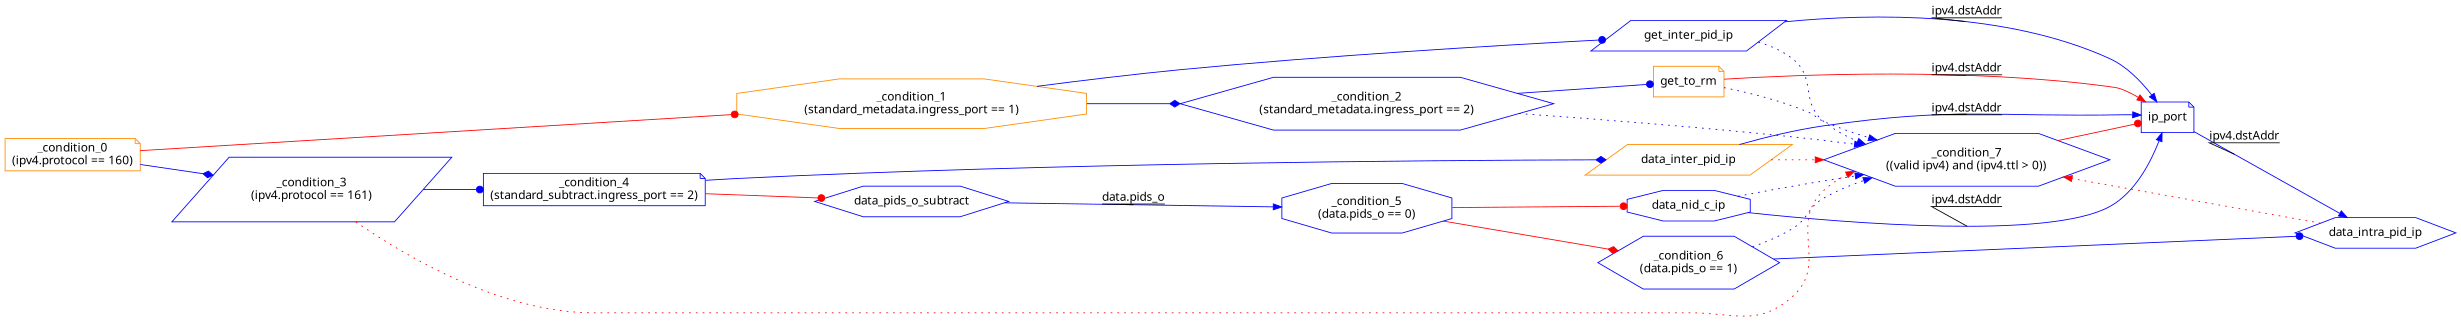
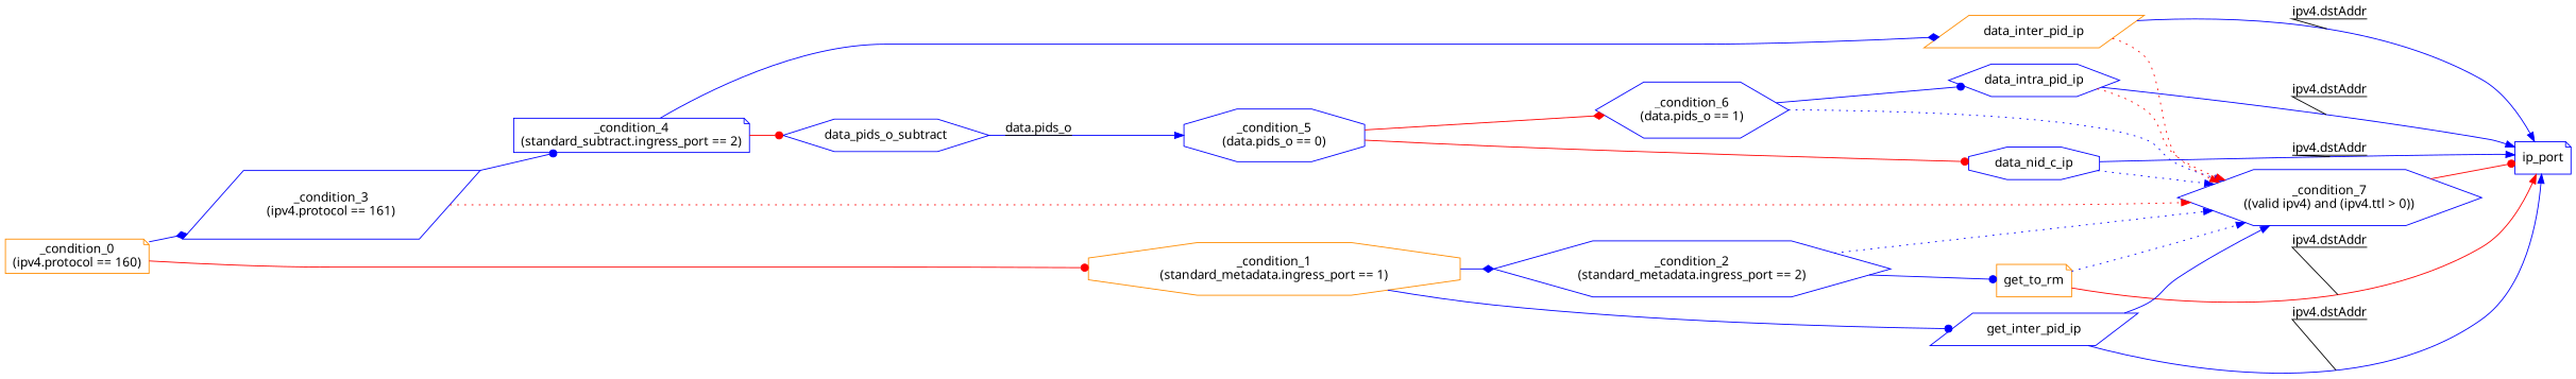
  digraph {
    fontname="Noto Sans"
    rankdir=LR
    node [color=blue fontname="Noto Sans" shape=hexagon]
    edge [color=blue fontname="Noto Sans" decorate=true]
    n1 [label="_condition_6\n(data.pids_o == 1)"]
    n2 [label="_condition_7\n((valid ipv4) and (ipv4.ttl > 0))"]
    data_intra_pid_ip
    ip_port [shape=note]
    n5 [label="_condition_5\n(data.pids_o == 0)" shape=octagon]
    data_nid_c_ip [shape=octagon]
    n7 [label="_condition_4\n(standard_subtract.ingress_port == 2)" shape=note]
    data_pids_o_subtract
    data_inter_pid_ip [color=darkorange shape=parallelogram]
    n10 [label="_condition_3\n(ipv4.protocol == 161)" shape=parallelogram]
    n11 [label="_condition_2\n(standard_metadata.ingress_port == 2)"]
    get_to_rm [color=darkorange shape=note]
    n13 [color=darkorange label="_condition_1\n(standard_metadata.ingress_port == 1)" shape=octagon]
    get_inter_pid_ip [shape=parallelogram]
    n15 [color=darkorange label="_condition_0\n(ipv4.protocol == 160)" shape=note]
    n1 -> n2 [style=dotted decorate=""]
    n1 -> data_intra_pid_ip [arrowhead=dot]
    n2 -> ip_port [arrowhead=dot color=red]
    data_intra_pid_ip -> n2 [color=red style=dotted decorate=""]
-   ip_port -> data_intra_pid_ip [label="ipv4.dstAddr"]
+   data_intra_pid_ip -> ip_port [label="ipv4.dstAddr"]
    n5 -> n1 [arrowhead=diamond color=red]
    n5 -> data_nid_c_ip [arrowhead=dot color=red]
    data_nid_c_ip -> n2 [style=dotted decorate=""]
    data_nid_c_ip -> ip_port [label="ipv4.dstAddr"]
    n7 -> data_pids_o_subtract [arrowhead=dot color=red]
    n7 -> data_inter_pid_ip [arrowhead=diamond]
    data_pids_o_subtract -> n5 [label="data.pids_o"]
    data_inter_pid_ip -> n2 [color=red style=dotted decorate=""]
    data_inter_pid_ip -> ip_port [label="ipv4.dstAddr"]
    n10 -> n2 [color=red style=dotted decorate=""]
    n10 -> n7 [arrowhead=dot]
    n11 -> n2 [style=dotted decorate=""]
    n11 -> get_to_rm [arrowhead=dot]
    get_to_rm -> n2 [style=dotted decorate=""]
    get_to_rm -> ip_port [color=red label="ipv4.dstAddr"]
    n13 -> n11 [arrowhead=diamond]
    n13 -> get_inter_pid_ip [arrowhead=dot]
-   get_inter_pid_ip -> n2 [style=dotted decorate=""]
+   get_inter_pid_ip -> n2 [style=solid decorate=""]
    get_inter_pid_ip -> ip_port [label="ipv4.dstAddr"]
    n15 -> n10 [arrowhead=diamond]
    n15 -> n13 [arrowhead=dot color=red]
  }
